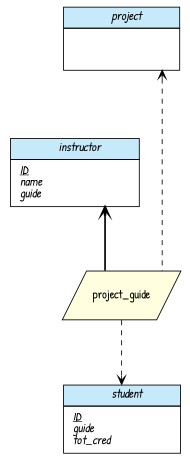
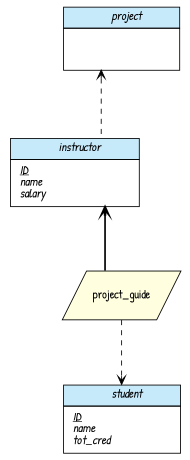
  digraph {
    fontname="Patrick Hand"
    splines=ortho
    node [fontname="Patrick Hand" shape=plaintext]
    edge [arrowtail=vee dir=back fontname="Patrick Hand" minlen=2 style=dashed tailport=port]
-   n1 [label=<         <TABLE BORDER="0" CELLBORDER="1" CELLSPACING="0" PORT="port">             <TR><TD BGCOLOR="#C7EAFB" CELLPADDING="4">                 <I>instructor</I>             </TD></TR>             <TR><TD                 BALIGN="LEFT"                 ALIGN="LEFT"                 WIDTH="80"                 HEIGHT="50"                 CELLPADDING="6"             > 				<U><I>ID</I></U> 				<BR/> 				<I>name</I> 				<BR/> 				<I>guide</I>             </TD></TR>         </TABLE>     >]
+   n1 [label=<         <TABLE BORDER="0" CELLBORDER="1" CELLSPACING="0" PORT="port">             <TR><TD BGCOLOR="#C7EAFB" CELLPADDING="4">                 <I>instructor</I>             </TD></TR>             <TR><TD                 BALIGN="LEFT"                 ALIGN="LEFT"                 WIDTH="80"                 HEIGHT="50"                 CELLPADDING="6"             > 				<U><I>ID</I></U> 				<BR/> 				<I>name</I> 				<BR/> 				<I>salary</I>             </TD></TR>         </TABLE>     >]
    n2 [color=black fillcolor=lightyellow height=0.8 label=project_guide shape=parallelogram style=filled]
-   n3 [label=<         <TABLE BORDER="0" CELLBORDER="1" CELLSPACING="0" PORT="port">             <TR><TD BGCOLOR="#C7EAFB" CELLPADDING="4">                 <I>student</I>             </TD></TR>             <TR><TD                 BALIGN="LEFT"                 ALIGN="LEFT"                 WIDTH="80"                 HEIGHT="50"                 CELLPADDING="6"             > 				<U><I>ID</I></U> 				<BR/> 				<I>guide</I> 				<BR/> 				<I>tot_cred</I>             </TD></TR>         </TABLE>     >]
+   n3 [label=<         <TABLE BORDER="0" CELLBORDER="1" CELLSPACING="0" PORT="port">             <TR><TD BGCOLOR="#C7EAFB" CELLPADDING="4">                 <I>student</I>             </TD></TR>             <TR><TD                 BALIGN="LEFT"                 ALIGN="LEFT"                 WIDTH="80"                 HEIGHT="50"                 CELLPADDING="6"             > 				<U><I>ID</I></U> 				<BR/> 				<I>name</I> 				<BR/> 				<I>tot_cred</I>             </TD></TR>         </TABLE>     >]
    n4 [label=<         <TABLE BORDER="0" CELLBORDER="1" CELLSPACING="0" PORT="port">             <TR><TD BGCOLOR="#C7EAFB" CELLPADDING="4">                 <I>project</I>             </TD></TR>             <TR><TD                 BALIGN="LEFT"                 ALIGN="LEFT"                 WIDTH="80"                 HEIGHT="50"                 CELLPADDING="6"             >              </TD></TR>         </TABLE>     >]
    n1 -> n2 [style=bold]
    n2 -> n3 [arrowhead=vee dir=front headport=port arrowtail=""]
-   n4 -> n2
+   n4 -> n1
  }
